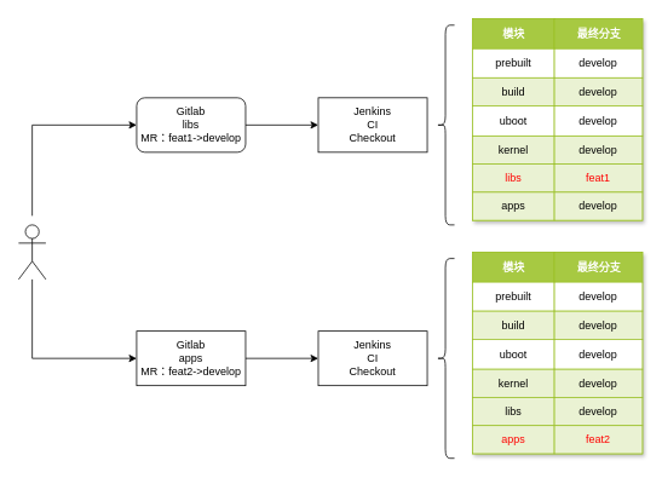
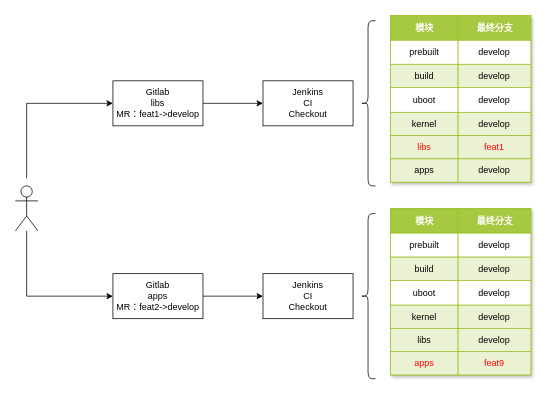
  <mxCell id="0" />
  <mxCell id="1" parent="0" />
  <mxCell id="2" value="" style="edgeStyle=orthogonalEdgeStyle;rounded=0;orthogonalLoop=1;jettySize=auto;html=1;" edge="1" parent="1" target="6"><mxGeometry relative="1" as="geometry"><mxPoint x="35" y="237" as="sourcePoint" /><Array as="points"><mxPoint x="35" y="137" /></Array></mxGeometry></mxCell>
  <mxCell id="3" style="edgeStyle=orthogonalEdgeStyle;rounded=0;orthogonalLoop=1;jettySize=auto;html=1;entryX=0;entryY=0.5;entryDx=0;entryDy=0;" edge="1" parent="1" source="4" target="32"><mxGeometry relative="1" as="geometry"><Array as="points"><mxPoint x="35" y="394" /></Array></mxGeometry></mxCell>
  <mxCell id="4" value="" style="shape=umlActor;verticalLabelPosition=bottom;verticalAlign=top;html=1;outlineConnect=0;" vertex="1" parent="1"><mxGeometry x="20" y="247" width="30" height="60" as="geometry" /></mxCell>
  <mxCell id="5" value="" style="edgeStyle=orthogonalEdgeStyle;rounded=0;orthogonalLoop=1;jettySize=auto;html=1;" edge="1" parent="1" source="6" target="7"><mxGeometry relative="1" as="geometry" /></mxCell>
- <mxCell id="6" value="Gitlab&lt;div&gt;libs&lt;/div&gt;&lt;div&gt;MR：feat1-&amp;gt;develop&lt;/div&gt;" style="whiteSpace=wrap;html=1;verticalAlign=middle;rounded=1;" vertex="1" parent="1"><mxGeometry x="150" y="107" width="120" height="60" as="geometry" /></mxCell>
+ <mxCell id="6" value="Gitlab&lt;div&gt;libs&lt;/div&gt;&lt;div&gt;MR：feat1-&amp;gt;develop&lt;/div&gt;" style="whiteSpace=wrap;html=1;verticalAlign=middle;" vertex="1" parent="1"><mxGeometry x="150" y="107" width="120" height="60" as="geometry" /></mxCell>
  <mxCell id="7" value="Jenkins&lt;div&gt;CI&lt;/div&gt;&lt;div&gt;Checkout&lt;/div&gt;" style="whiteSpace=wrap;html=1;verticalAlign=middle;" vertex="1" parent="1"><mxGeometry x="350" y="107" width="120" height="60" as="geometry" /></mxCell>
  <mxCell id="8" value="" style="shape=curlyBracket;whiteSpace=wrap;html=1;rounded=1;labelPosition=left;verticalLabelPosition=middle;align=right;verticalAlign=middle;" vertex="1" parent="1"><mxGeometry x="480" y="27" width="20" height="220" as="geometry" /></mxCell>
  <mxCell id="9" value="Assets" style="childLayout=tableLayout;recursiveResize=0;strokeColor=#98bf21;fillColor=#A7C942;shadow=1;" vertex="1" parent="1"><mxGeometry x="520" y="20" width="187" height="222" as="geometry" /></mxCell>
  <mxCell id="10" style="shape=tableRow;horizontal=0;startSize=0;swimlaneHead=0;swimlaneBody=0;top=0;left=0;bottom=0;right=0;dropTarget=0;collapsible=0;recursiveResize=0;expand=0;fontStyle=0;strokeColor=inherit;fillColor=#ffffff;" vertex="1" parent="9"><mxGeometry width="187" height="33" as="geometry" /></mxCell>
  <mxCell id="11" value="模块" style="connectable=0;recursiveResize=0;strokeColor=inherit;fillColor=#A7C942;align=center;fontStyle=1;fontColor=#FFFFFF;html=1;" vertex="1" parent="10"><mxGeometry width="90" height="33" as="geometry"><mxRectangle width="90" height="33" as="alternateBounds" /></mxGeometry></mxCell>
  <mxCell id="12" value="最终分支" style="connectable=0;recursiveResize=0;strokeColor=inherit;fillColor=#A7C942;align=center;fontStyle=1;fontColor=#FFFFFF;html=1;" vertex="1" parent="10"><mxGeometry x="90" width="97" height="33" as="geometry"><mxRectangle width="97" height="33" as="alternateBounds" /></mxGeometry></mxCell>
  <mxCell id="13" value="" style="shape=tableRow;horizontal=0;startSize=0;swimlaneHead=0;swimlaneBody=0;top=0;left=0;bottom=0;right=0;dropTarget=0;collapsible=0;recursiveResize=0;expand=0;fontStyle=0;strokeColor=inherit;fillColor=#ffffff;" vertex="1" parent="9"><mxGeometry y="33" width="187" height="32" as="geometry" /></mxCell>
  <mxCell id="14" value="prebuilt" style="connectable=0;recursiveResize=0;strokeColor=inherit;fillColor=inherit;align=center;whiteSpace=wrap;html=1;" vertex="1" parent="13"><mxGeometry width="90" height="32" as="geometry"><mxRectangle width="90" height="32" as="alternateBounds" /></mxGeometry></mxCell>
  <mxCell id="15" value="develop" style="connectable=0;recursiveResize=0;strokeColor=inherit;fillColor=inherit;align=center;whiteSpace=wrap;html=1;" vertex="1" parent="13"><mxGeometry x="90" width="97" height="32" as="geometry"><mxRectangle width="97" height="32" as="alternateBounds" /></mxGeometry></mxCell>
  <mxCell id="16" value="" style="shape=tableRow;horizontal=0;startSize=0;swimlaneHead=0;swimlaneBody=0;top=0;left=0;bottom=0;right=0;dropTarget=0;collapsible=0;recursiveResize=0;expand=0;fontStyle=1;strokeColor=inherit;fillColor=#EAF2D3;" vertex="1" parent="9"><mxGeometry y="65" width="187" height="31" as="geometry" /></mxCell>
  <mxCell id="17" value="build" style="connectable=0;recursiveResize=0;strokeColor=inherit;fillColor=inherit;whiteSpace=wrap;html=1;" vertex="1" parent="16"><mxGeometry width="90" height="31" as="geometry"><mxRectangle width="90" height="31" as="alternateBounds" /></mxGeometry></mxCell>
  <mxCell id="18" value="develop" style="connectable=0;recursiveResize=0;strokeColor=inherit;fillColor=inherit;whiteSpace=wrap;html=1;" vertex="1" parent="16"><mxGeometry x="90" width="97" height="31" as="geometry"><mxRectangle width="97" height="31" as="alternateBounds" /></mxGeometry></mxCell>
  <mxCell id="19" value="" style="shape=tableRow;horizontal=0;startSize=0;swimlaneHead=0;swimlaneBody=0;top=0;left=0;bottom=0;right=0;dropTarget=0;collapsible=0;recursiveResize=0;expand=0;fontStyle=0;strokeColor=inherit;fillColor=#ffffff;" vertex="1" parent="9"><mxGeometry y="96" width="187" height="33" as="geometry" /></mxCell>
  <mxCell id="20" value="uboot" style="connectable=0;recursiveResize=0;strokeColor=inherit;fillColor=inherit;fontStyle=0;align=center;whiteSpace=wrap;html=1;" vertex="1" parent="19"><mxGeometry width="90" height="33" as="geometry"><mxRectangle width="90" height="33" as="alternateBounds" /></mxGeometry></mxCell>
  <mxCell id="21" value="develop" style="connectable=0;recursiveResize=0;strokeColor=inherit;fillColor=inherit;fontStyle=0;align=center;whiteSpace=wrap;html=1;" vertex="1" parent="19"><mxGeometry x="90" width="97" height="33" as="geometry"><mxRectangle width="97" height="33" as="alternateBounds" /></mxGeometry></mxCell>
  <mxCell id="22" value="" style="shape=tableRow;horizontal=0;startSize=0;swimlaneHead=0;swimlaneBody=0;top=0;left=0;bottom=0;right=0;dropTarget=0;collapsible=0;recursiveResize=0;expand=0;fontStyle=1;strokeColor=inherit;fillColor=#EAF2D3;" vertex="1" parent="9"><mxGeometry y="129" width="187" height="31" as="geometry" /></mxCell>
  <mxCell id="23" value="kernel" style="connectable=0;recursiveResize=0;strokeColor=inherit;fillColor=inherit;whiteSpace=wrap;html=1;" vertex="1" parent="22"><mxGeometry width="90" height="31" as="geometry"><mxRectangle width="90" height="31" as="alternateBounds" /></mxGeometry></mxCell>
  <mxCell id="24" value="develop" style="connectable=0;recursiveResize=0;strokeColor=inherit;fillColor=inherit;whiteSpace=wrap;html=1;" vertex="1" parent="22"><mxGeometry x="90" width="97" height="31" as="geometry"><mxRectangle width="97" height="31" as="alternateBounds" /></mxGeometry></mxCell>
  <mxCell id="25" style="shape=tableRow;horizontal=0;startSize=0;swimlaneHead=0;swimlaneBody=0;top=0;left=0;bottom=0;right=0;dropTarget=0;collapsible=0;recursiveResize=0;expand=0;fontStyle=1;strokeColor=inherit;fillColor=#EAF2D3;" vertex="1" parent="9"><mxGeometry y="160" width="187" height="31" as="geometry" /></mxCell>
  <mxCell id="26" value="&lt;font color=&quot;#ff0000&quot;&gt;libs&lt;/font&gt;" style="connectable=0;recursiveResize=0;strokeColor=inherit;fillColor=inherit;whiteSpace=wrap;html=1;" vertex="1" parent="25"><mxGeometry width="90" height="31" as="geometry"><mxRectangle width="90" height="31" as="alternateBounds" /></mxGeometry></mxCell>
  <mxCell id="27" value="&lt;font color=&quot;#ff0000&quot;&gt;feat1&lt;/font&gt;" style="connectable=0;recursiveResize=0;strokeColor=inherit;fillColor=inherit;whiteSpace=wrap;html=1;" vertex="1" parent="25"><mxGeometry x="90" width="97" height="31" as="geometry"><mxRectangle width="97" height="31" as="alternateBounds" /></mxGeometry></mxCell>
  <mxCell id="28" style="shape=tableRow;horizontal=0;startSize=0;swimlaneHead=0;swimlaneBody=0;top=0;left=0;bottom=0;right=0;dropTarget=0;collapsible=0;recursiveResize=0;expand=0;fontStyle=1;strokeColor=inherit;fillColor=#EAF2D3;" vertex="1" parent="9"><mxGeometry y="191" width="187" height="31" as="geometry" /></mxCell>
  <mxCell id="29" value="apps" style="connectable=0;recursiveResize=0;strokeColor=inherit;fillColor=inherit;whiteSpace=wrap;html=1;" vertex="1" parent="28"><mxGeometry width="90" height="31" as="geometry"><mxRectangle width="90" height="31" as="alternateBounds" /></mxGeometry></mxCell>
  <mxCell id="30" value="develop" style="connectable=0;recursiveResize=0;strokeColor=inherit;fillColor=inherit;whiteSpace=wrap;html=1;" vertex="1" parent="28"><mxGeometry x="90" width="97" height="31" as="geometry"><mxRectangle width="97" height="31" as="alternateBounds" /></mxGeometry></mxCell>
  <mxCell id="31" value="" style="edgeStyle=orthogonalEdgeStyle;rounded=0;orthogonalLoop=1;jettySize=auto;html=1;" edge="1" parent="1" source="32" target="33"><mxGeometry relative="1" as="geometry" /></mxCell>
  <mxCell id="32" value="Gitlab&lt;div&gt;apps&lt;/div&gt;&lt;div&gt;MR：feat2-&amp;gt;develop&lt;/div&gt;" style="whiteSpace=wrap;html=1;verticalAlign=middle;" vertex="1" parent="1"><mxGeometry x="150" y="364" width="120" height="60" as="geometry" /></mxCell>
  <mxCell id="33" value="Jenkins&lt;div&gt;CI&lt;/div&gt;&lt;div&gt;Checkout&lt;/div&gt;" style="whiteSpace=wrap;html=1;verticalAlign=middle;" vertex="1" parent="1"><mxGeometry x="350" y="364" width="120" height="60" as="geometry" /></mxCell>
  <mxCell id="34" value="" style="shape=curlyBracket;whiteSpace=wrap;html=1;rounded=1;labelPosition=left;verticalLabelPosition=middle;align=right;verticalAlign=middle;" vertex="1" parent="1"><mxGeometry x="480" y="284" width="20" height="220" as="geometry" /></mxCell>
  <mxCell id="35" value="Assets" style="childLayout=tableLayout;recursiveResize=0;strokeColor=#98bf21;fillColor=#A7C942;shadow=1;" vertex="1" parent="1"><mxGeometry x="520" y="277" width="187" height="222" as="geometry" /></mxCell>
  <mxCell id="36" style="shape=tableRow;horizontal=0;startSize=0;swimlaneHead=0;swimlaneBody=0;top=0;left=0;bottom=0;right=0;dropTarget=0;collapsible=0;recursiveResize=0;expand=0;fontStyle=0;strokeColor=inherit;fillColor=#ffffff;" vertex="1" parent="35"><mxGeometry width="187" height="33" as="geometry" /></mxCell>
  <mxCell id="37" value="模块" style="connectable=0;recursiveResize=0;strokeColor=inherit;fillColor=#A7C942;align=center;fontStyle=1;fontColor=#FFFFFF;html=1;" vertex="1" parent="36"><mxGeometry width="90" height="33" as="geometry"><mxRectangle width="90" height="33" as="alternateBounds" /></mxGeometry></mxCell>
  <mxCell id="38" value="最终分支" style="connectable=0;recursiveResize=0;strokeColor=inherit;fillColor=#A7C942;align=center;fontStyle=1;fontColor=#FFFFFF;html=1;" vertex="1" parent="36"><mxGeometry x="90" width="97" height="33" as="geometry"><mxRectangle width="97" height="33" as="alternateBounds" /></mxGeometry></mxCell>
  <mxCell id="39" value="" style="shape=tableRow;horizontal=0;startSize=0;swimlaneHead=0;swimlaneBody=0;top=0;left=0;bottom=0;right=0;dropTarget=0;collapsible=0;recursiveResize=0;expand=0;fontStyle=0;strokeColor=inherit;fillColor=#ffffff;" vertex="1" parent="35"><mxGeometry y="33" width="187" height="32" as="geometry" /></mxCell>
  <mxCell id="40" value="prebuilt" style="connectable=0;recursiveResize=0;strokeColor=inherit;fillColor=inherit;align=center;whiteSpace=wrap;html=1;" vertex="1" parent="39"><mxGeometry width="90" height="32" as="geometry"><mxRectangle width="90" height="32" as="alternateBounds" /></mxGeometry></mxCell>
  <mxCell id="41" value="develop" style="connectable=0;recursiveResize=0;strokeColor=inherit;fillColor=inherit;align=center;whiteSpace=wrap;html=1;" vertex="1" parent="39"><mxGeometry x="90" width="97" height="32" as="geometry"><mxRectangle width="97" height="32" as="alternateBounds" /></mxGeometry></mxCell>
  <mxCell id="42" value="" style="shape=tableRow;horizontal=0;startSize=0;swimlaneHead=0;swimlaneBody=0;top=0;left=0;bottom=0;right=0;dropTarget=0;collapsible=0;recursiveResize=0;expand=0;fontStyle=1;strokeColor=inherit;fillColor=#EAF2D3;" vertex="1" parent="35"><mxGeometry y="65" width="187" height="31" as="geometry" /></mxCell>
  <mxCell id="43" value="build" style="connectable=0;recursiveResize=0;strokeColor=inherit;fillColor=inherit;whiteSpace=wrap;html=1;" vertex="1" parent="42"><mxGeometry width="90" height="31" as="geometry"><mxRectangle width="90" height="31" as="alternateBounds" /></mxGeometry></mxCell>
  <mxCell id="44" value="develop" style="connectable=0;recursiveResize=0;strokeColor=inherit;fillColor=inherit;whiteSpace=wrap;html=1;" vertex="1" parent="42"><mxGeometry x="90" width="97" height="31" as="geometry"><mxRectangle width="97" height="31" as="alternateBounds" /></mxGeometry></mxCell>
  <mxCell id="45" value="" style="shape=tableRow;horizontal=0;startSize=0;swimlaneHead=0;swimlaneBody=0;top=0;left=0;bottom=0;right=0;dropTarget=0;collapsible=0;recursiveResize=0;expand=0;fontStyle=0;strokeColor=inherit;fillColor=#ffffff;" vertex="1" parent="35"><mxGeometry y="96" width="187" height="33" as="geometry" /></mxCell>
  <mxCell id="46" value="uboot" style="connectable=0;recursiveResize=0;strokeColor=inherit;fillColor=inherit;fontStyle=0;align=center;whiteSpace=wrap;html=1;" vertex="1" parent="45"><mxGeometry width="90" height="33" as="geometry"><mxRectangle width="90" height="33" as="alternateBounds" /></mxGeometry></mxCell>
  <mxCell id="47" value="develop" style="connectable=0;recursiveResize=0;strokeColor=inherit;fillColor=inherit;fontStyle=0;align=center;whiteSpace=wrap;html=1;" vertex="1" parent="45"><mxGeometry x="90" width="97" height="33" as="geometry"><mxRectangle width="97" height="33" as="alternateBounds" /></mxGeometry></mxCell>
  <mxCell id="48" value="" style="shape=tableRow;horizontal=0;startSize=0;swimlaneHead=0;swimlaneBody=0;top=0;left=0;bottom=0;right=0;dropTarget=0;collapsible=0;recursiveResize=0;expand=0;fontStyle=1;strokeColor=inherit;fillColor=#EAF2D3;" vertex="1" parent="35"><mxGeometry y="129" width="187" height="31" as="geometry" /></mxCell>
  <mxCell id="49" value="kernel" style="connectable=0;recursiveResize=0;strokeColor=inherit;fillColor=inherit;whiteSpace=wrap;html=1;" vertex="1" parent="48"><mxGeometry width="90" height="31" as="geometry"><mxRectangle width="90" height="31" as="alternateBounds" /></mxGeometry></mxCell>
  <mxCell id="50" value="develop" style="connectable=0;recursiveResize=0;strokeColor=inherit;fillColor=inherit;whiteSpace=wrap;html=1;" vertex="1" parent="48"><mxGeometry x="90" width="97" height="31" as="geometry"><mxRectangle width="97" height="31" as="alternateBounds" /></mxGeometry></mxCell>
  <mxCell id="51" style="shape=tableRow;horizontal=0;startSize=0;swimlaneHead=0;swimlaneBody=0;top=0;left=0;bottom=0;right=0;dropTarget=0;collapsible=0;recursiveResize=0;expand=0;fontStyle=1;strokeColor=inherit;fillColor=#EAF2D3;" vertex="1" parent="35"><mxGeometry y="160" width="187" height="31" as="geometry" /></mxCell>
  <mxCell id="52" value="libs" style="connectable=0;recursiveResize=0;strokeColor=inherit;fillColor=inherit;whiteSpace=wrap;html=1;" vertex="1" parent="51"><mxGeometry width="90" height="31" as="geometry"><mxRectangle width="90" height="31" as="alternateBounds" /></mxGeometry></mxCell>
  <mxCell id="53" value="develop" style="connectable=0;recursiveResize=0;strokeColor=inherit;fillColor=inherit;whiteSpace=wrap;html=1;" vertex="1" parent="51"><mxGeometry x="90" width="97" height="31" as="geometry"><mxRectangle width="97" height="31" as="alternateBounds" /></mxGeometry></mxCell>
  <mxCell id="54" style="shape=tableRow;horizontal=0;startSize=0;swimlaneHead=0;swimlaneBody=0;top=0;left=0;bottom=0;right=0;dropTarget=0;collapsible=0;recursiveResize=0;expand=0;fontStyle=1;strokeColor=inherit;fillColor=#EAF2D3;" vertex="1" parent="35"><mxGeometry y="191" width="187" height="31" as="geometry" /></mxCell>
  <mxCell id="55" value="&lt;font color=&quot;#ff0000&quot;&gt;apps&lt;/font&gt;" style="connectable=0;recursiveResize=0;strokeColor=inherit;fillColor=inherit;whiteSpace=wrap;html=1;" vertex="1" parent="54"><mxGeometry width="90" height="31" as="geometry"><mxRectangle width="90" height="31" as="alternateBounds" /></mxGeometry></mxCell>
- <mxCell id="56" value="&lt;font color=&quot;#ff0000&quot;&gt;feat2&lt;/font&gt;" style="connectable=0;recursiveResize=0;strokeColor=inherit;fillColor=inherit;whiteSpace=wrap;html=1;" vertex="1" parent="54"><mxGeometry x="90" width="97" height="31" as="geometry"><mxRectangle width="97" height="31" as="alternateBounds" /></mxGeometry></mxCell>
+ <mxCell id="56" value="&lt;font color=&quot;#ff0000&quot;&gt;feat9&lt;/font&gt;" style="connectable=0;recursiveResize=0;strokeColor=inherit;fillColor=inherit;whiteSpace=wrap;html=1;" vertex="1" parent="54"><mxGeometry x="90" width="97" height="31" as="geometry"><mxRectangle width="97" height="31" as="alternateBounds" /></mxGeometry></mxCell>
